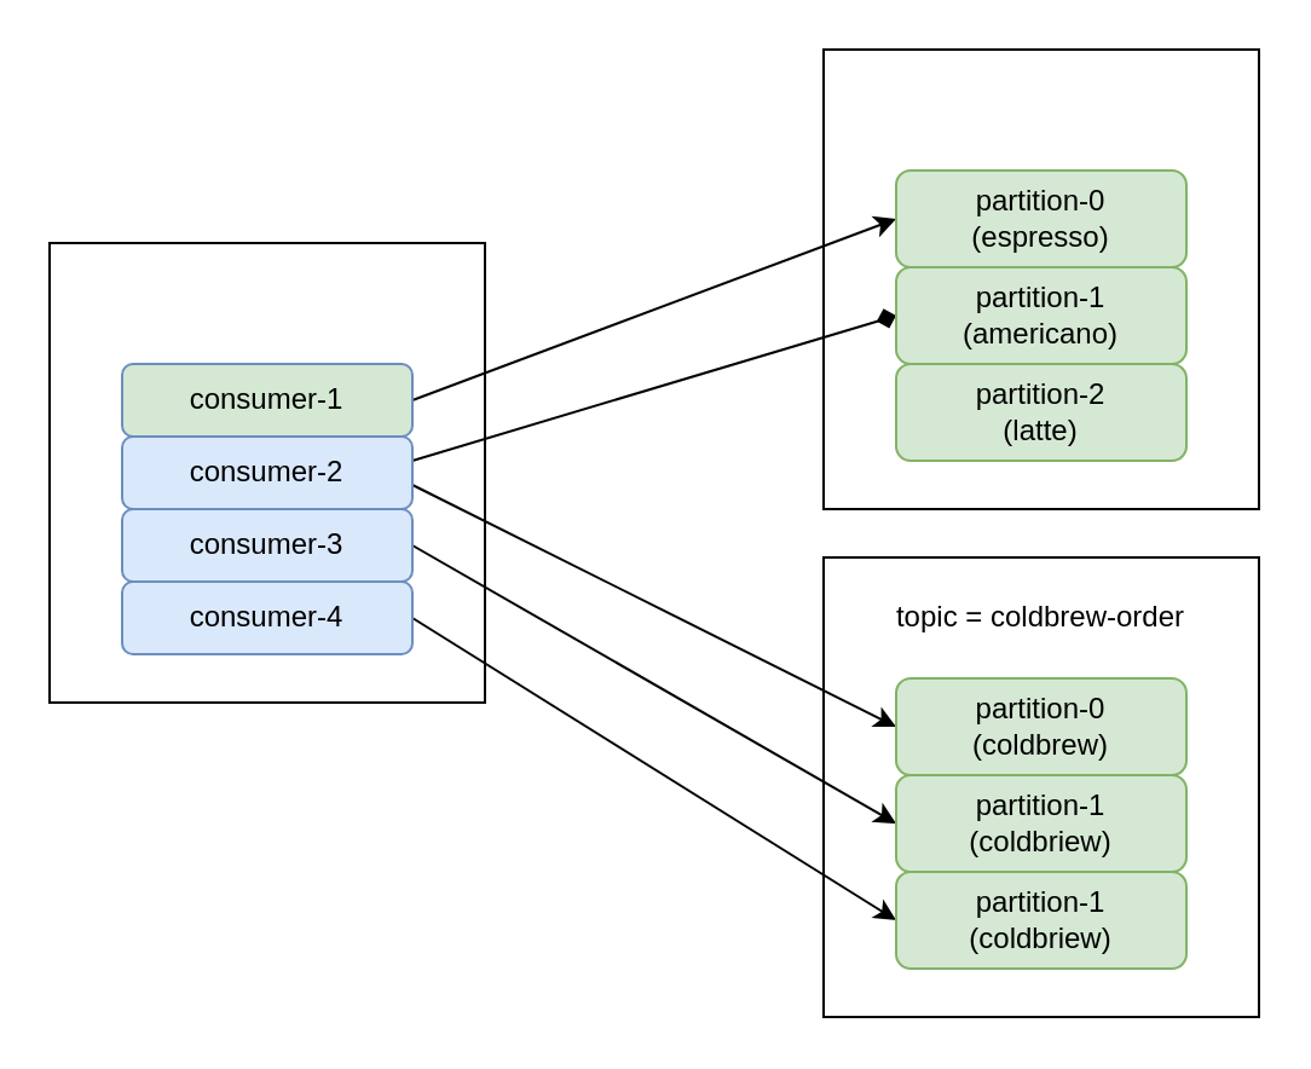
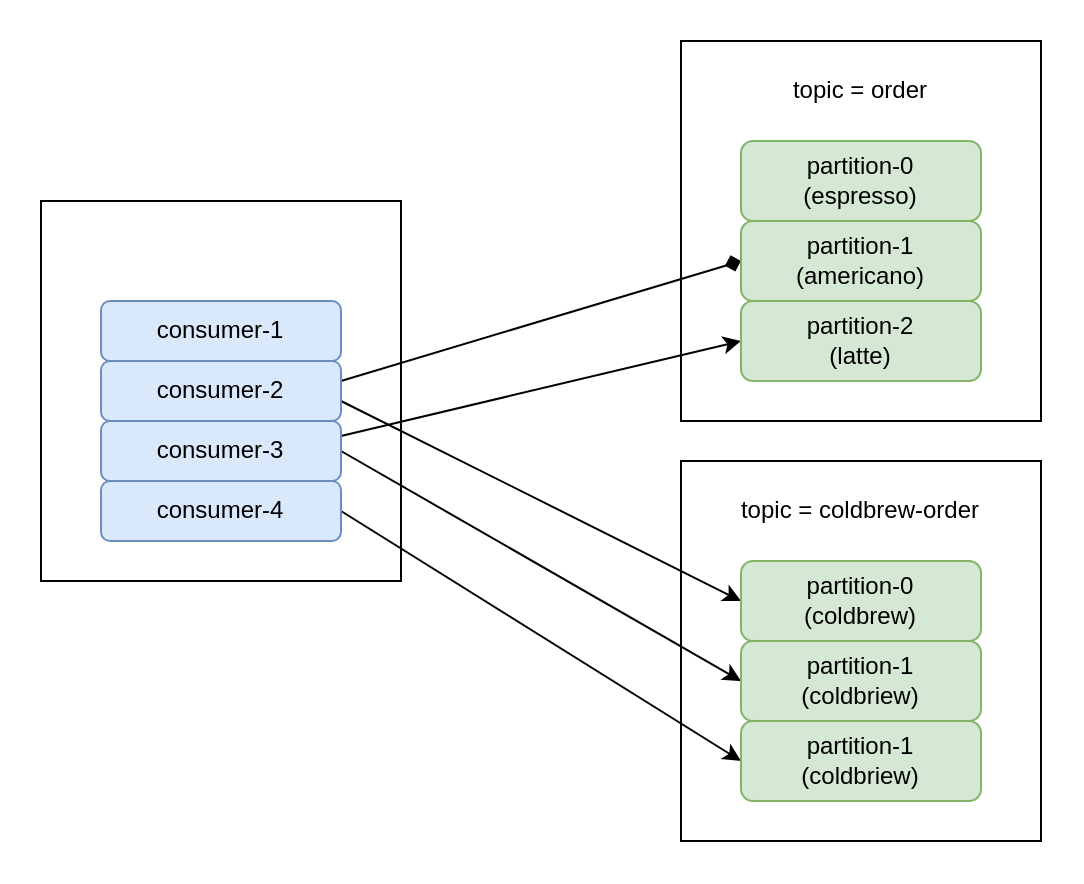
  <mxCell id="0" />
  <mxCell id="1" parent="0" />
  <mxCell id="2" value="" style="rounded=0;whiteSpace=wrap;html=1;" parent="1" vertex="1"><mxGeometry x="340" y="230" width="180" height="190" as="geometry" /></mxCell>
  <mxCell id="3" value="" style="rounded=0;whiteSpace=wrap;html=1;" parent="1" vertex="1"><mxGeometry x="340" y="20" width="180" height="190" as="geometry" /></mxCell>
  <mxCell id="4" value="" style="rounded=0;whiteSpace=wrap;html=1;" parent="1" vertex="1"><mxGeometry x="20" y="100" width="180" height="190" as="geometry" /></mxCell>
- <mxCell id="5" style="rounded=0;orthogonalLoop=1;jettySize=auto;html=1;entryX=0;entryY=0.5;entryDx=0;entryDy=0;exitX=1;exitY=0.5;exitDx=0;exitDy=0;" parent="1" source="6" target="15" edge="1"><mxGeometry relative="1" as="geometry" /></mxCell>
- <mxCell id="6" value="consumer-1" style="rounded=1;whiteSpace=wrap;html=1;fillColor=#d5e8d4;strokeColor=#6c8ebf;" parent="1" vertex="1"><mxGeometry x="50" y="150" width="120" height="30" as="geometry" /></mxCell>
+ <mxCell id="5" style="rounded=0;orthogonalLoop=1;jettySize=auto;html=1;exitX=1;exitY=0.5;exitDx=0;exitDy=0;" parent="1" source="6" target="9" edge="1"><mxGeometry relative="1" as="geometry" /></mxCell>
+ <mxCell id="6" value="consumer-1" style="rounded=1;whiteSpace=wrap;html=1;fillColor=#dae8fc;strokeColor=#6c8ebf;" parent="1" vertex="1"><mxGeometry x="50" y="150" width="120" height="30" as="geometry" /></mxCell>
  <mxCell id="7" style="rounded=0;orthogonalLoop=1;jettySize=auto;html=1;entryX=0;entryY=0.5;entryDx=0;entryDy=0;exitX=1;exitY=0.333;exitDx=0;exitDy=0;exitPerimeter=0;endArrow=diamond;" parent="1" source="9" target="17" edge="1"><mxGeometry relative="1" as="geometry" /></mxCell>
  <mxCell id="8" style="rounded=0;orthogonalLoop=1;jettySize=auto;html=1;entryX=0;entryY=0.5;entryDx=0;entryDy=0;" edge="1" parent="1" target="19"><mxGeometry relative="1" as="geometry"><mxPoint x="170" y="200" as="sourcePoint" /></mxGeometry></mxCell>
  <mxCell id="9" value="consumer-2" style="rounded=1;whiteSpace=wrap;html=1;fillColor=#dae8fc;strokeColor=#6c8ebf;" parent="1" vertex="1"><mxGeometry x="50" y="180" width="120" height="30" as="geometry" /></mxCell>
- <mxCell id="10" style="rounded=0;orthogonalLoop=1;jettySize=auto;html=1;exitX=1;exitY=0.25;exitDx=0;exitDy=0;" parent="1" source="12" target="14" edge="1"><mxGeometry relative="1" as="geometry" /></mxCell>
+ <mxCell id="10" style="rounded=0;orthogonalLoop=1;jettySize=auto;html=1;entryX=0;entryY=0.5;entryDx=0;entryDy=0;exitX=1;exitY=0.25;exitDx=0;exitDy=0;" parent="1" source="12" target="18" edge="1"><mxGeometry relative="1" as="geometry" /></mxCell>
  <mxCell id="11" style="rounded=0;orthogonalLoop=1;jettySize=auto;html=1;entryX=0;entryY=0.5;entryDx=0;entryDy=0;exitX=1;exitY=0.5;exitDx=0;exitDy=0;" parent="1" source="12" target="21" edge="1"><mxGeometry relative="1" as="geometry" /></mxCell>
  <mxCell id="12" value="consumer-3" style="rounded=1;whiteSpace=wrap;html=1;fillColor=#dae8fc;strokeColor=#6c8ebf;" parent="1" vertex="1"><mxGeometry x="50" y="210" width="120" height="30" as="geometry" /></mxCell>
  <mxCell id="13" style="rounded=0;orthogonalLoop=1;jettySize=auto;html=1;entryX=0;entryY=0.5;entryDx=0;entryDy=0;exitX=1;exitY=0.5;exitDx=0;exitDy=0;" parent="1" source="14" target="22" edge="1"><mxGeometry relative="1" as="geometry" /></mxCell>
  <mxCell id="14" value="consumer-4" style="rounded=1;whiteSpace=wrap;html=1;fillColor=#dae8fc;strokeColor=#6c8ebf;" parent="1" vertex="1"><mxGeometry x="50" y="240" width="120" height="30" as="geometry" /></mxCell>
  <mxCell id="15" value="partition-0&lt;div&gt;(espresso)&lt;/div&gt;" style="rounded=1;whiteSpace=wrap;html=1;fillColor=#d5e8d4;strokeColor=#82b366;" parent="1" vertex="1"><mxGeometry x="370" y="70" width="120" height="40" as="geometry" /></mxCell>
+ <mxCell id="16" value="topic = order" style="text;html=1;align=center;verticalAlign=middle;whiteSpace=wrap;rounded=0;" parent="1" vertex="1"><mxGeometry x="360" y="30" width="140" height="30" as="geometry" /></mxCell>
  <mxCell id="17" value="partition-1&lt;div&gt;(americano)&lt;/div&gt;" style="rounded=1;whiteSpace=wrap;html=1;fillColor=#d5e8d4;strokeColor=#82b366;" parent="1" vertex="1"><mxGeometry x="370" y="110" width="120" height="40" as="geometry" /></mxCell>
  <mxCell id="18" value="partition-2&lt;div&gt;(latte)&lt;/div&gt;" style="rounded=1;whiteSpace=wrap;html=1;fillColor=#d5e8d4;strokeColor=#82b366;" parent="1" vertex="1"><mxGeometry x="370" y="150" width="120" height="40" as="geometry" /></mxCell>
  <mxCell id="19" value="partition-0&lt;div&gt;(coldbrew)&lt;/div&gt;" style="rounded=1;whiteSpace=wrap;html=1;fillColor=#d5e8d4;strokeColor=#82b366;" parent="1" vertex="1"><mxGeometry x="370" y="280" width="120" height="40" as="geometry" /></mxCell>
  <mxCell id="20" value="topic = coldbrew-order" style="text;html=1;align=center;verticalAlign=middle;whiteSpace=wrap;rounded=0;" parent="1" vertex="1"><mxGeometry x="360" y="240" width="140" height="30" as="geometry" /></mxCell>
  <mxCell id="21" value="partition-1&lt;div&gt;(coldbriew)&lt;/div&gt;" style="rounded=1;whiteSpace=wrap;html=1;fillColor=#d5e8d4;strokeColor=#82b366;" parent="1" vertex="1"><mxGeometry x="370" y="320" width="120" height="40" as="geometry" /></mxCell>
  <mxCell id="22" value="partition-1&lt;div&gt;(coldbriew)&lt;/div&gt;" style="rounded=1;whiteSpace=wrap;html=1;fillColor=#d5e8d4;strokeColor=#82b366;" vertex="1" parent="1"><mxGeometry x="370" y="360" width="120" height="40" as="geometry" /></mxCell>
